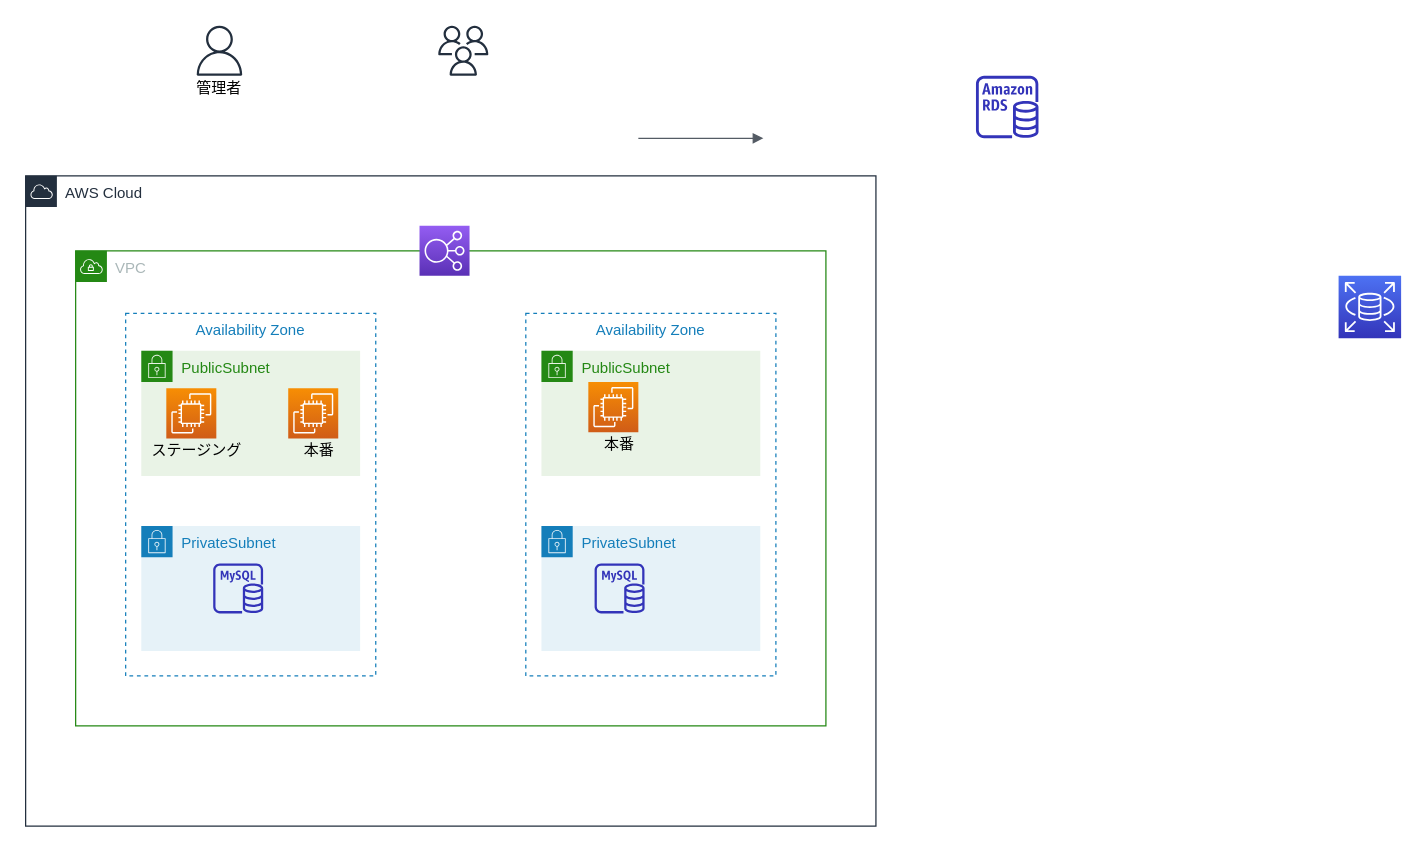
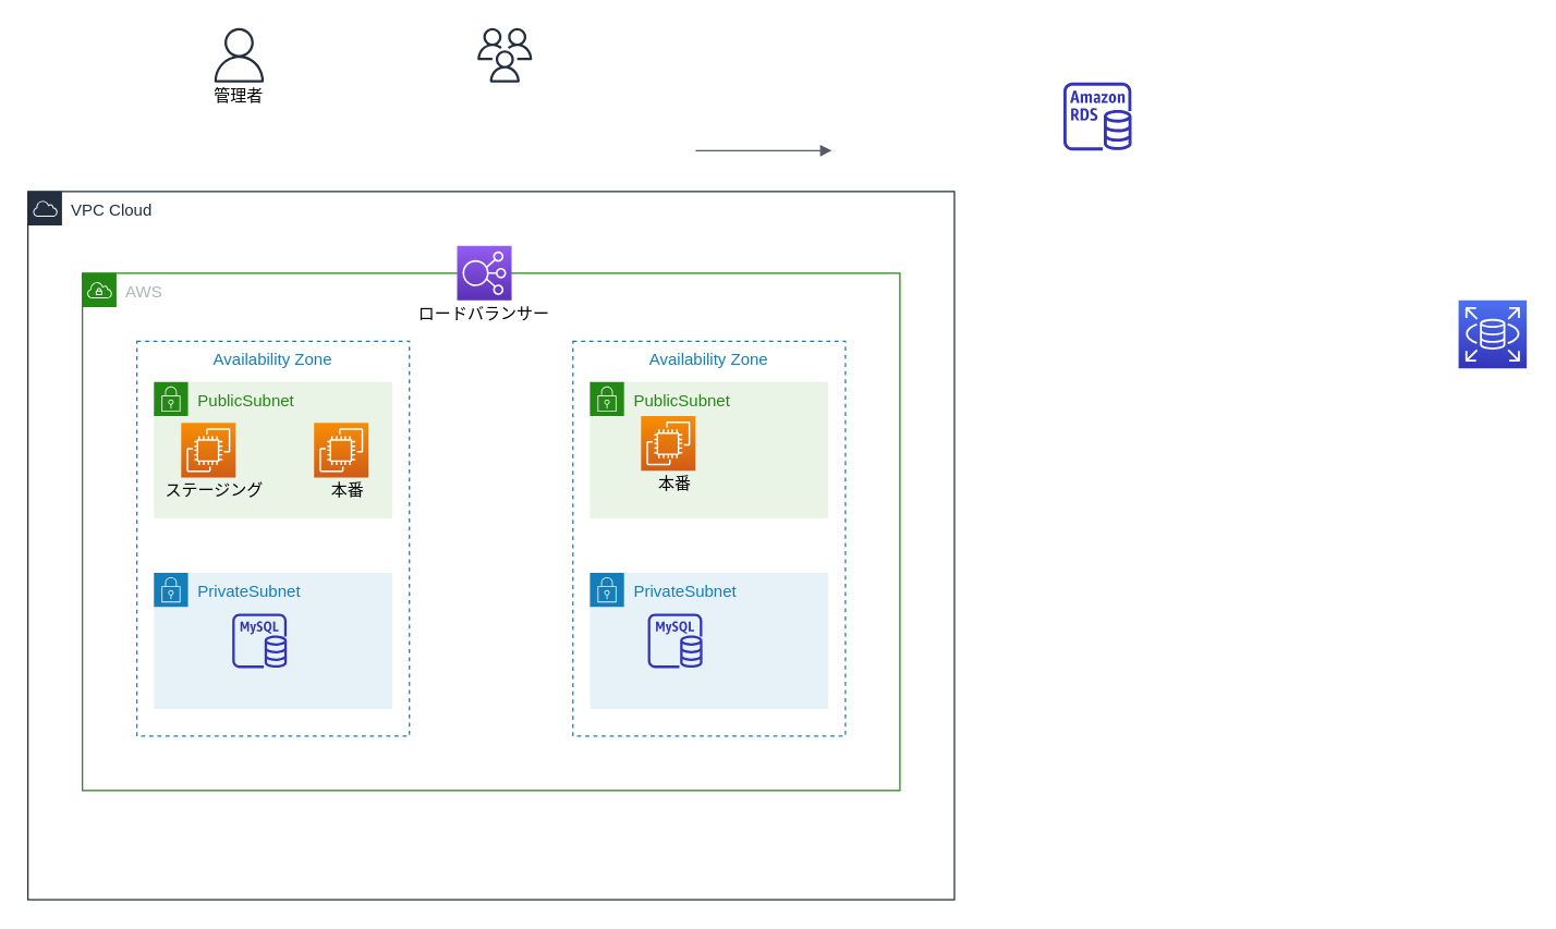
  <mxCell id="0" />
  <mxCell id="1" parent="0" />
- <mxCell id="2" value="AWS Cloud" style="points=[[0,0],[0.25,0],[0.5,0],[0.75,0],[1,0],[1,0.25],[1,0.5],[1,0.75],[1,1],[0.75,1],[0.5,1],[0.25,1],[0,1],[0,0.75],[0,0.5],[0,0.25]];outlineConnect=0;gradientColor=none;html=1;whiteSpace=wrap;fontSize=12;fontStyle=0;shape=mxgraph.aws4.group;grIcon=mxgraph.aws4.group_aws_cloud;strokeColor=#232F3E;fillColor=none;verticalAlign=top;align=left;spacingLeft=30;fontColor=#232F3E;dashed=0;" parent="1" vertex="1"><mxGeometry y="140" width="680" height="520" as="geometry" x="20" /></mxCell>
- <mxCell id="3" value="VPC" style="points=[[0,0],[0.25,0],[0.5,0],[0.75,0],[1,0],[1,0.25],[1,0.5],[1,0.75],[1,1],[0.75,1],[0.5,1],[0.25,1],[0,1],[0,0.75],[0,0.5],[0,0.25]];outlineConnect=0;gradientColor=none;html=1;whiteSpace=wrap;fontSize=12;fontStyle=0;shape=mxgraph.aws4.group;grIcon=mxgraph.aws4.group_vpc;strokeColor=#248814;fillColor=none;verticalAlign=top;align=left;spacingLeft=30;fontColor=#AAB7B8;dashed=0;" parent="1" vertex="1"><mxGeometry x="60" y="200" width="600" height="380" as="geometry" /></mxCell>
+ <mxCell id="2" value="VPC Cloud" style="points=[[0,0],[0.25,0],[0.5,0],[0.75,0],[1,0],[1,0.25],[1,0.5],[1,0.75],[1,1],[0.75,1],[0.5,1],[0.25,1],[0,1],[0,0.75],[0,0.5],[0,0.25]];outlineConnect=0;gradientColor=none;html=1;whiteSpace=wrap;fontSize=12;fontStyle=0;shape=mxgraph.aws4.group;grIcon=mxgraph.aws4.group_aws_cloud;strokeColor=#232F3E;fillColor=none;verticalAlign=top;align=left;spacingLeft=30;fontColor=#232F3E;dashed=0;" parent="1" vertex="1"><mxGeometry y="140" width="680" height="520" as="geometry" x="20" /></mxCell>
+ <mxCell id="3" value="AWS" style="points=[[0,0],[0.25,0],[0.5,0],[0.75,0],[1,0],[1,0.25],[1,0.5],[1,0.75],[1,1],[0.75,1],[0.5,1],[0.25,1],[0,1],[0,0.75],[0,0.5],[0,0.25]];outlineConnect=0;gradientColor=none;html=1;whiteSpace=wrap;fontSize=12;fontStyle=0;shape=mxgraph.aws4.group;grIcon=mxgraph.aws4.group_vpc;strokeColor=#248814;fillColor=none;verticalAlign=top;align=left;spacingLeft=30;fontColor=#AAB7B8;dashed=0;" parent="1" vertex="1"><mxGeometry x="60" y="200" width="600" height="380" as="geometry" /></mxCell>
  <mxCell id="4" value="" style="group" parent="1" vertex="1" connectable="0"><mxGeometry x="100" y="140" width="200" height="400" as="geometry" /></mxCell>
  <mxCell id="5" value="Availability Zone" style="fillColor=none;strokeColor=#147EBA;dashed=1;verticalAlign=top;fontStyle=0;fontColor=#147EBA;" parent="4" vertex="1"><mxGeometry y="110" width="200" height="290" as="geometry" /></mxCell>
  <mxCell id="6" value="PublicSubnet" style="points=[[0,0],[0.25,0],[0.5,0],[0.75,0],[1,0],[1,0.25],[1,0.5],[1,0.75],[1,1],[0.75,1],[0.5,1],[0.25,1],[0,1],[0,0.75],[0,0.5],[0,0.25]];outlineConnect=0;gradientColor=none;html=1;whiteSpace=wrap;fontSize=12;fontStyle=0;shape=mxgraph.aws4.group;grIcon=mxgraph.aws4.group_security_group;grStroke=0;strokeColor=#248814;fillColor=#E9F3E6;verticalAlign=top;align=left;spacingLeft=30;fontColor=#248814;dashed=0;" parent="4" vertex="1"><mxGeometry x="12.5" y="140" width="175" height="100" as="geometry" /></mxCell>
  <mxCell id="7" value="PrivateSubnet" style="points=[[0,0],[0.25,0],[0.5,0],[0.75,0],[1,0],[1,0.25],[1,0.5],[1,0.75],[1,1],[0.75,1],[0.5,1],[0.25,1],[0,1],[0,0.75],[0,0.5],[0,0.25]];outlineConnect=0;gradientColor=none;html=1;whiteSpace=wrap;fontSize=12;fontStyle=0;shape=mxgraph.aws4.group;grIcon=mxgraph.aws4.group_security_group;grStroke=0;strokeColor=#147EBA;fillColor=#E6F2F8;verticalAlign=top;align=left;spacingLeft=30;fontColor=#147EBA;dashed=0;" parent="4" vertex="1"><mxGeometry x="12.5" y="280" width="175" height="100" as="geometry" /></mxCell>
  <mxCell id="8" value="" style="group" vertex="1" connectable="0" parent="4"><mxGeometry x="12.5" y="170" width="100" height="70" as="geometry" /></mxCell>
  <mxCell id="9" value="" style="outlineConnect=0;fontColor=#232F3E;gradientColor=#F78E04;gradientDirection=north;fillColor=#D05C17;strokeColor=#ffffff;dashed=0;verticalLabelPosition=bottom;verticalAlign=top;align=center;html=1;fontSize=12;fontStyle=0;aspect=fixed;shape=mxgraph.aws4.resourceIcon;resIcon=mxgraph.aws4.ec2;" vertex="1" parent="8"><mxGeometry x="20" width="40" height="40" as="geometry" /></mxCell>
  <mxCell id="10" value="ステージング" style="text;html=1;strokeColor=none;fillColor=none;align=center;verticalAlign=middle;whiteSpace=wrap;rounded=0;" vertex="1" parent="8"><mxGeometry x="-6" y="40" width="100" height="20" as="geometry" /></mxCell>
  <mxCell id="11" value="" style="group" vertex="1" connectable="0" parent="4"><mxGeometry x="110" y="170" width="90" height="70" as="geometry" /></mxCell>
  <mxCell id="12" value="" style="outlineConnect=0;fontColor=#232F3E;gradientColor=#F78E04;gradientDirection=north;fillColor=#D05C17;strokeColor=#ffffff;dashed=0;verticalLabelPosition=bottom;verticalAlign=top;align=center;html=1;fontSize=12;fontStyle=0;aspect=fixed;shape=mxgraph.aws4.resourceIcon;resIcon=mxgraph.aws4.ec2;" vertex="1" parent="11"><mxGeometry x="20" width="40" height="40" as="geometry" /></mxCell>
  <mxCell id="13" value="本番" style="text;html=1;strokeColor=none;fillColor=none;align=center;verticalAlign=middle;whiteSpace=wrap;rounded=0;" vertex="1" parent="11"><mxGeometry y="40" width="90" height="20" as="geometry" /></mxCell>
  <mxCell id="14" value="" style="outlineConnect=0;fontColor=#232F3E;gradientColor=none;fillColor=#3334B9;strokeColor=none;dashed=0;verticalLabelPosition=bottom;verticalAlign=top;align=center;html=1;fontSize=12;fontStyle=0;aspect=fixed;pointerEvents=1;shape=mxgraph.aws4.rds_mysql_instance;" vertex="1" parent="4"><mxGeometry x="70" y="310" width="40" height="40" as="geometry" /></mxCell>
  <mxCell id="15" value="" style="outlineConnect=0;fontColor=#232F3E;gradientColor=none;fillColor=#3334B9;strokeColor=none;dashed=0;verticalLabelPosition=bottom;verticalAlign=top;align=center;html=1;fontSize=12;fontStyle=0;aspect=fixed;pointerEvents=1;shape=mxgraph.aws4.rds_instance;" vertex="1" parent="1"><mxGeometry x="780" y="60" width="50" height="50" as="geometry" /></mxCell>
  <mxCell id="16" value="" style="outlineConnect=0;fontColor=#232F3E;gradientColor=#4D72F3;gradientDirection=north;fillColor=#3334B9;strokeColor=#ffffff;dashed=0;verticalLabelPosition=bottom;verticalAlign=top;align=center;html=1;fontSize=12;fontStyle=0;aspect=fixed;shape=mxgraph.aws4.resourceIcon;resIcon=mxgraph.aws4.rds;" vertex="1" parent="1"><mxGeometry x="1070" y="220" width="50" height="50" as="geometry" /></mxCell>
  <mxCell id="17" value="" style="group" vertex="1" connectable="0" parent="1"><mxGeometry x="300" y="180" width="110" height="60" as="geometry" /></mxCell>
  <mxCell id="18" value="" style="outlineConnect=0;fontColor=#232F3E;gradientColor=#945DF2;gradientDirection=north;fillColor=#5A30B5;strokeColor=#ffffff;dashed=0;verticalLabelPosition=bottom;verticalAlign=top;align=center;html=1;fontSize=12;fontStyle=0;aspect=fixed;shape=mxgraph.aws4.resourceIcon;resIcon=mxgraph.aws4.elastic_load_balancing;" vertex="1" parent="17"><mxGeometry x="35" width="40" height="40" as="geometry" /></mxCell>
+ <mxCell id="19" value="ロードバランサー" style="text;html=1;strokeColor=none;fillColor=none;align=center;verticalAlign=middle;whiteSpace=wrap;rounded=0;" vertex="1" parent="17"><mxGeometry y="40" width="110" height="20" as="geometry" /></mxCell>
  <mxCell id="20" value="" style="outlineConnect=0;fontColor=#232F3E;gradientColor=none;fillColor=#232F3E;strokeColor=none;dashed=0;verticalLabelPosition=bottom;verticalAlign=top;align=center;html=1;fontSize=12;fontStyle=0;aspect=fixed;pointerEvents=1;shape=mxgraph.aws4.users;" vertex="1" parent="1"><mxGeometry x="350" y="20" width="40" height="40" as="geometry" /></mxCell>
  <mxCell id="21" value="" style="group" vertex="1" connectable="0" parent="1"><mxGeometry x="130" y="20" width="90" height="60" as="geometry" /></mxCell>
  <mxCell id="22" value="" style="outlineConnect=0;fontColor=#232F3E;gradientColor=none;fillColor=#232F3E;dashed=0;verticalLabelPosition=bottom;verticalAlign=top;align=center;html=1;fontSize=12;fontStyle=0;aspect=fixed;pointerEvents=1;shape=mxgraph.aws4.user;strokeColor=none;" vertex="1" parent="21"><mxGeometry x="25" width="40" height="40" as="geometry" /></mxCell>
  <mxCell id="23" value="管理者" style="text;html=1;strokeColor=none;fillColor=none;align=center;verticalAlign=middle;whiteSpace=wrap;rounded=0;" vertex="1" parent="21"><mxGeometry y="40" width="90" height="20" as="geometry" /></mxCell>
  <mxCell id="24" value="" style="group" vertex="1" connectable="0" parent="1"><mxGeometry x="420" y="140" width="200" height="400" as="geometry" /></mxCell>
  <mxCell id="25" value="Availability Zone" style="fillColor=none;strokeColor=#147EBA;dashed=1;verticalAlign=top;fontStyle=0;fontColor=#147EBA;" vertex="1" parent="24"><mxGeometry y="110" width="200" height="290" as="geometry" /></mxCell>
  <mxCell id="26" value="PublicSubnet" style="points=[[0,0],[0.25,0],[0.5,0],[0.75,0],[1,0],[1,0.25],[1,0.5],[1,0.75],[1,1],[0.75,1],[0.5,1],[0.25,1],[0,1],[0,0.75],[0,0.5],[0,0.25]];outlineConnect=0;gradientColor=none;html=1;whiteSpace=wrap;fontSize=12;fontStyle=0;shape=mxgraph.aws4.group;grIcon=mxgraph.aws4.group_security_group;grStroke=0;strokeColor=#248814;fillColor=#E9F3E6;verticalAlign=top;align=left;spacingLeft=30;fontColor=#248814;dashed=0;" vertex="1" parent="24"><mxGeometry x="12.5" y="140" width="175" height="100" as="geometry" /></mxCell>
  <mxCell id="27" value="PrivateSubnet" style="points=[[0,0],[0.25,0],[0.5,0],[0.75,0],[1,0],[1,0.25],[1,0.5],[1,0.75],[1,1],[0.75,1],[0.5,1],[0.25,1],[0,1],[0,0.75],[0,0.5],[0,0.25]];outlineConnect=0;gradientColor=none;html=1;whiteSpace=wrap;fontSize=12;fontStyle=0;shape=mxgraph.aws4.group;grIcon=mxgraph.aws4.group_security_group;grStroke=0;strokeColor=#147EBA;fillColor=#E6F2F8;verticalAlign=top;align=left;spacingLeft=30;fontColor=#147EBA;dashed=0;" vertex="1" parent="24"><mxGeometry x="12.5" y="280" width="175" height="100" as="geometry" /></mxCell>
  <mxCell id="28" value="" style="group" vertex="1" connectable="0" parent="24"><mxGeometry x="30" y="165" width="90" height="70" as="geometry" /></mxCell>
  <mxCell id="29" value="" style="outlineConnect=0;fontColor=#232F3E;gradientColor=#F78E04;gradientDirection=north;fillColor=#D05C17;strokeColor=#ffffff;dashed=0;verticalLabelPosition=bottom;verticalAlign=top;align=center;html=1;fontSize=12;fontStyle=0;aspect=fixed;shape=mxgraph.aws4.resourceIcon;resIcon=mxgraph.aws4.ec2;" vertex="1" parent="28"><mxGeometry x="20" width="40" height="40" as="geometry" /></mxCell>
  <mxCell id="30" value="本番" style="text;html=1;strokeColor=none;fillColor=none;align=center;verticalAlign=middle;whiteSpace=wrap;rounded=0;" vertex="1" parent="28"><mxGeometry y="40" width="90" height="20" as="geometry" /></mxCell>
  <mxCell id="31" value="" style="outlineConnect=0;fontColor=#232F3E;gradientColor=none;fillColor=#3334B9;strokeColor=none;dashed=0;verticalLabelPosition=bottom;verticalAlign=top;align=center;html=1;fontSize=12;fontStyle=0;aspect=fixed;pointerEvents=1;shape=mxgraph.aws4.rds_mysql_instance;" vertex="1" parent="24"><mxGeometry x="55" y="310" width="40" height="40" as="geometry" /></mxCell>
  <mxCell id="32" value="" style="edgeStyle=orthogonalEdgeStyle;html=1;endArrow=block;elbow=vertical;startArrow=none;endFill=1;strokeColor=#545B64;rounded=0;" edge="1" parent="1"><mxGeometry width="100" relative="1" as="geometry"><mxPoint x="510" y="110" as="sourcePoint" /><mxPoint x="610" y="110" as="targetPoint" /></mxGeometry></mxCell>
